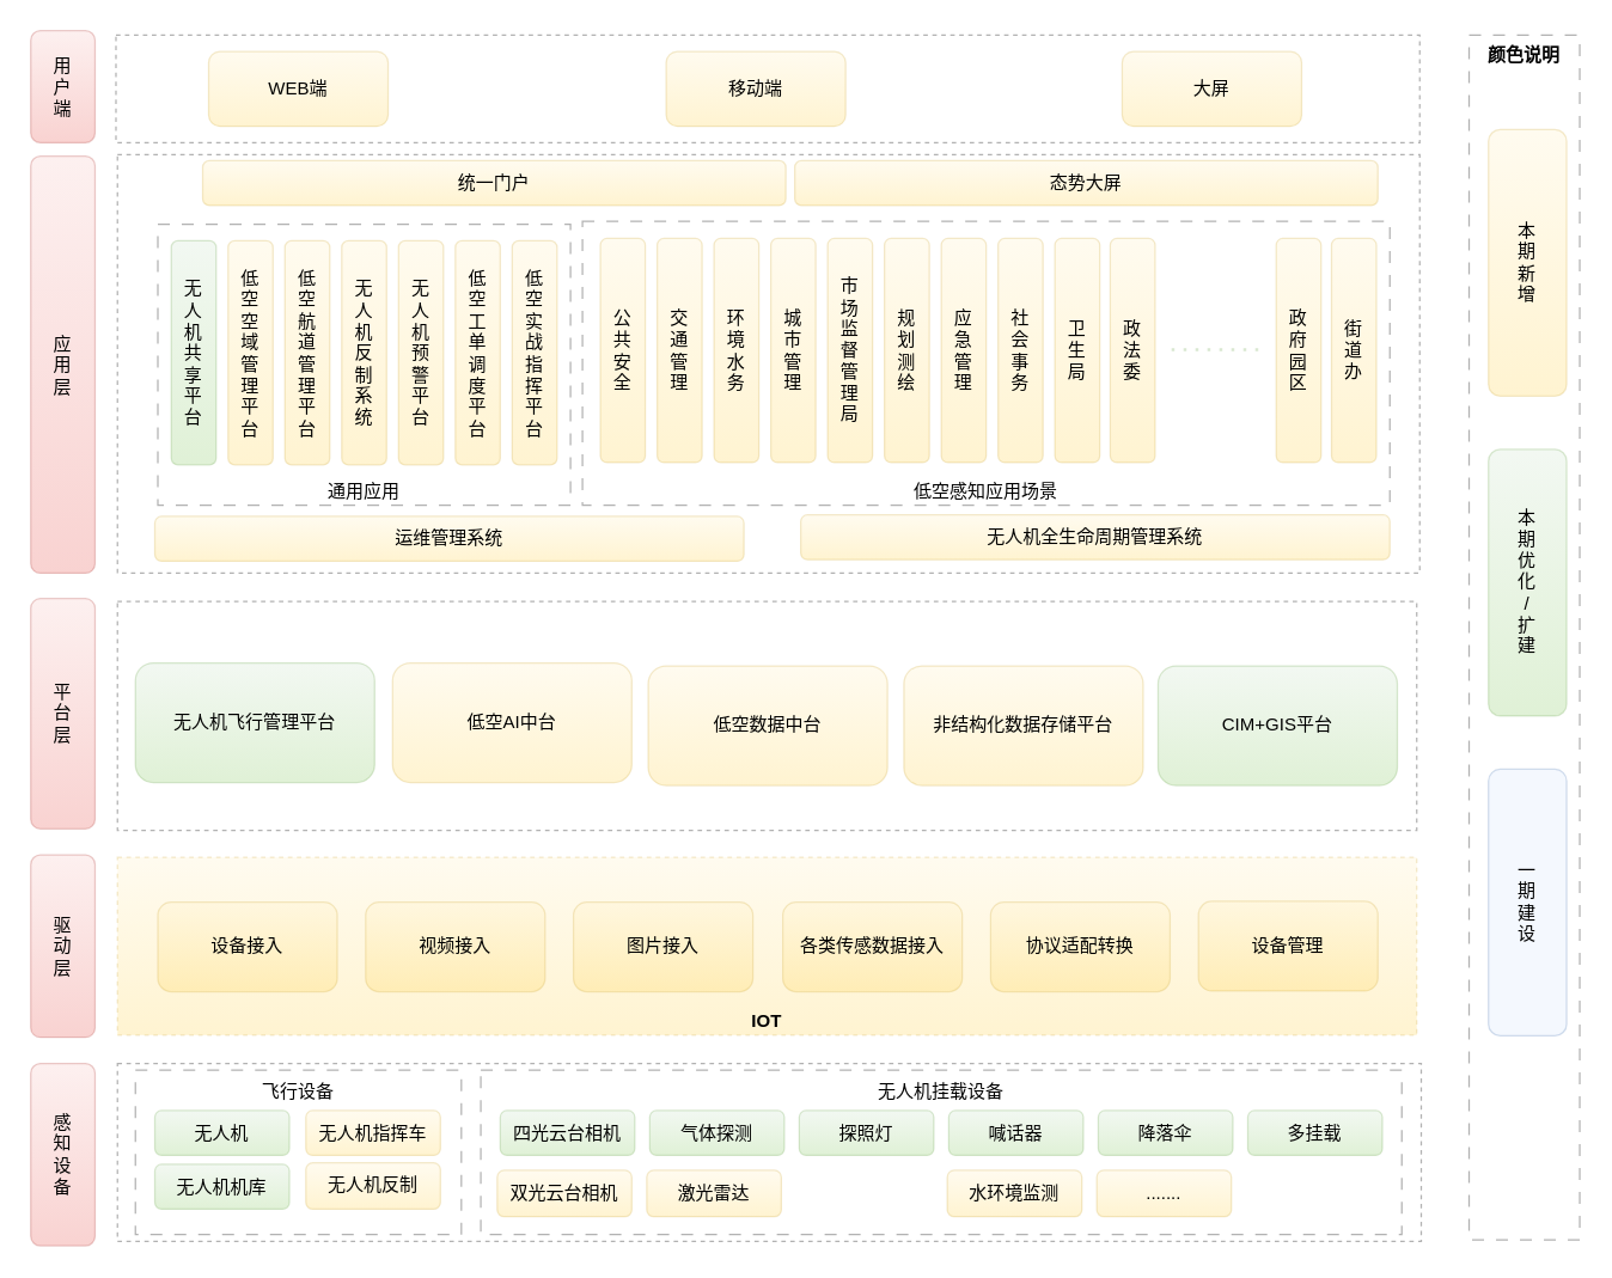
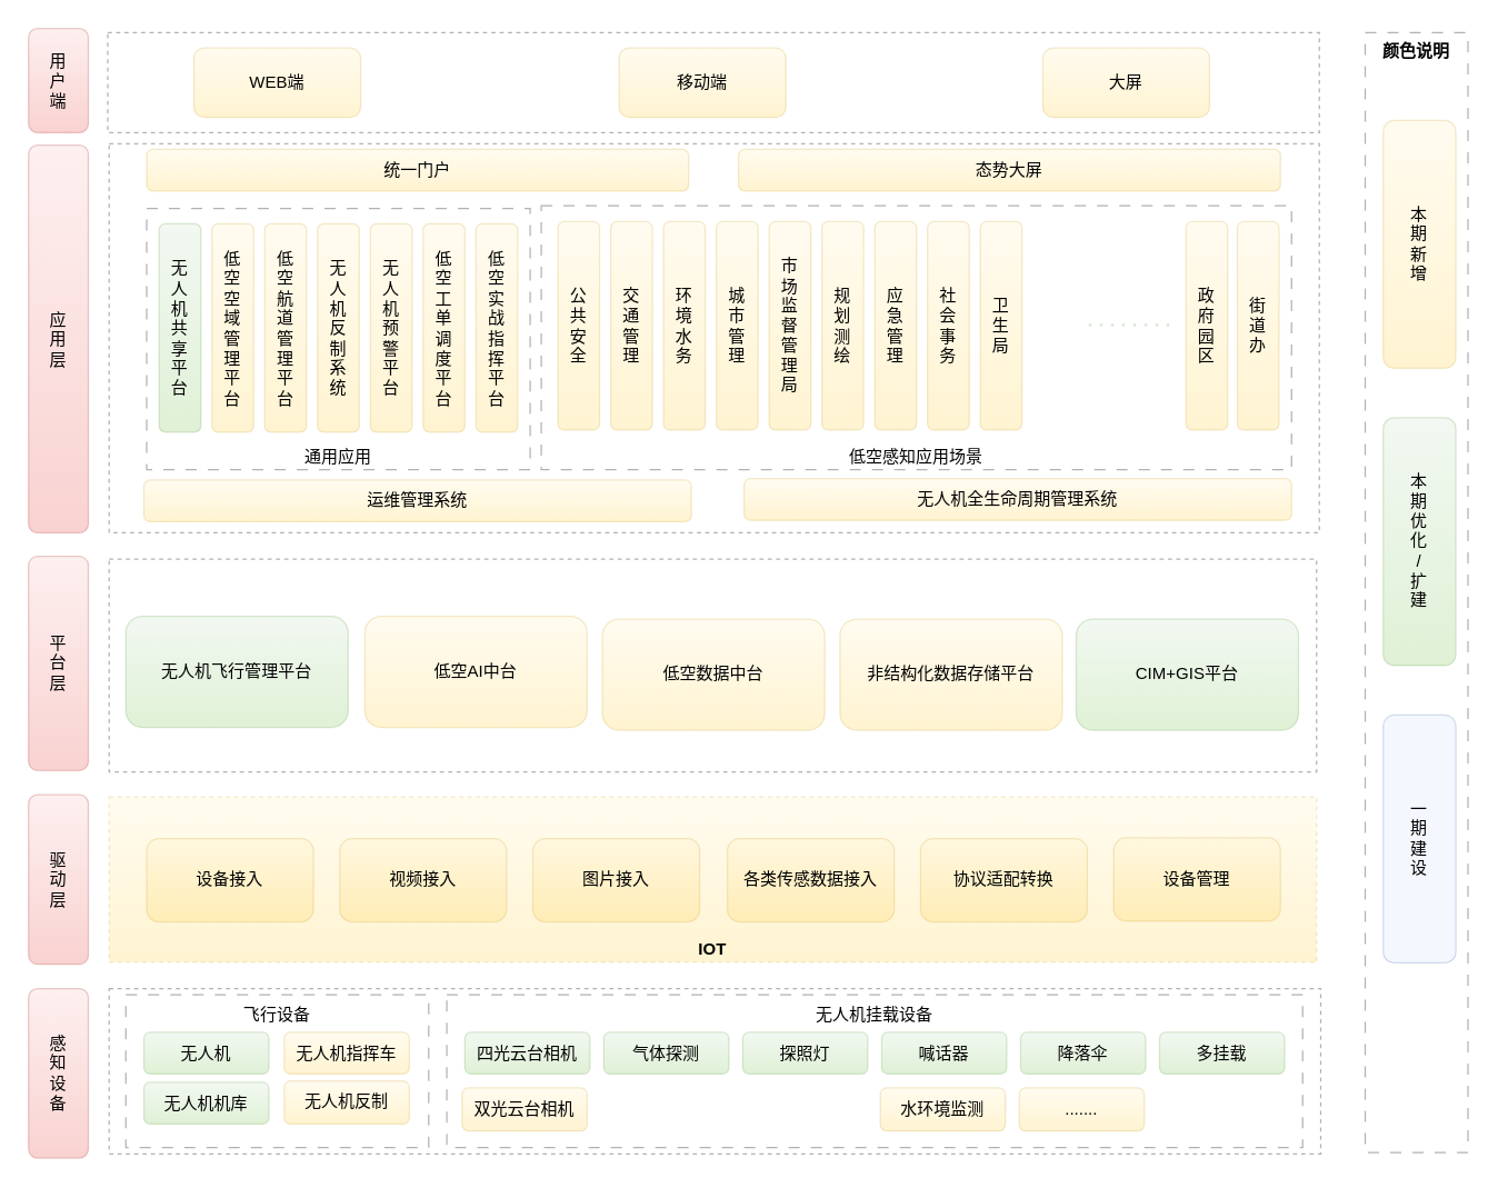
  <mxCell id="0" />
  <mxCell id="1" parent="0" />
  <mxCell id="2" value="" style="rounded=0;whiteSpace=wrap;html=1;verticalAlign=middle;opacity=30;glass=0;dashed=1;" parent="1" vertex="1"><mxGeometry x="78" y="402" width="869" height="153" as="geometry" /></mxCell>
  <mxCell id="3" value="感&lt;br&gt;知&lt;br&gt;设&lt;br&gt;备" style="rounded=1;whiteSpace=wrap;html=1;opacity=30;fillColor=#f8cecc;gradientColor=#ea6b66;strokeColor=#b85450;" parent="1" vertex="1"><mxGeometry x="20" y="711" width="43" height="122" as="geometry" /></mxCell>
  <mxCell id="4" value="" style="rounded=0;whiteSpace=wrap;html=1;glass=0;opacity=30;dashed=1;" parent="1" vertex="1"><mxGeometry x="78" y="711" width="872" height="119" as="geometry" /></mxCell>
  <mxCell id="5" value="驱&lt;br&gt;动&lt;br&gt;层" style="rounded=1;whiteSpace=wrap;html=1;opacity=30;fillColor=#f8cecc;gradientColor=#ea6b66;strokeColor=#b85450;" parent="1" vertex="1"><mxGeometry x="20" y="571.5" width="43" height="122" as="geometry" /></mxCell>
  <mxCell id="6" value="&lt;b&gt;IOT&lt;/b&gt;" style="rounded=0;whiteSpace=wrap;html=1;verticalAlign=bottom;opacity=30;glass=0;dashed=1;fillColor=#fff2cc;strokeColor=#d6b656;gradientColor=#ffd966;" parent="1" vertex="1"><mxGeometry x="78" y="573" width="869" height="119" as="geometry" /></mxCell>
  <mxCell id="7" value="平&lt;br&gt;台&lt;br&gt;层" style="rounded=1;whiteSpace=wrap;html=1;opacity=30;fillColor=#f8cecc;gradientColor=#ea6b66;strokeColor=#b85450;" parent="1" vertex="1"><mxGeometry x="20" y="400" width="43" height="154" as="geometry" /></mxCell>
  <mxCell id="8" value="设备接入" style="rounded=1;whiteSpace=wrap;html=1;opacity=30;fillColor=#fff2cc;gradientColor=#ffd966;strokeColor=#d6b656;" parent="1" vertex="1"><mxGeometry x="105" y="603" width="120" height="60" as="geometry" /></mxCell>
  <mxCell id="9" value="协议适配转换" style="rounded=1;whiteSpace=wrap;html=1;opacity=30;fillColor=#fff2cc;gradientColor=#ffd966;strokeColor=#d6b656;" parent="1" vertex="1"><mxGeometry x="662" y="603" width="120" height="60" as="geometry" /></mxCell>
  <mxCell id="10" value="视频接入" style="rounded=1;whiteSpace=wrap;html=1;opacity=30;fillColor=#fff2cc;gradientColor=#ffd966;strokeColor=#d6b656;" parent="1" vertex="1"><mxGeometry x="244" y="603" width="120" height="60" as="geometry" /></mxCell>
  <mxCell id="11" value="各类传感数据接入" style="rounded=1;whiteSpace=wrap;html=1;opacity=30;fillColor=#fff2cc;gradientColor=#ffd966;strokeColor=#d6b656;" parent="1" vertex="1"><mxGeometry x="523" y="603" width="120" height="60" as="geometry" /></mxCell>
  <mxCell id="12" value="图片接入" style="rounded=1;whiteSpace=wrap;html=1;opacity=30;fillColor=#fff2cc;gradientColor=#ffd966;strokeColor=#d6b656;" parent="1" vertex="1"><mxGeometry x="383" y="603" width="120" height="60" as="geometry" /></mxCell>
  <mxCell id="13" value="设备管理" style="rounded=1;whiteSpace=wrap;html=1;opacity=30;fillColor=#fff2cc;gradientColor=#ffd966;strokeColor=#d6b656;" parent="1" vertex="1"><mxGeometry x="801" y="602.5" width="120" height="60" as="geometry" /></mxCell>
  <mxCell id="14" value="非结构化数据存储平台" style="rounded=1;whiteSpace=wrap;html=1;opacity=30;fillColor=#fff2cc;gradientColor=#ffd966;strokeColor=#d6b656;" parent="1" vertex="1"><mxGeometry x="604" y="445" width="160" height="80" as="geometry" /></mxCell>
  <mxCell id="15" value="无人机飞行管理平台" style="rounded=1;whiteSpace=wrap;html=1;opacity=30;fillColor=#d5e8d4;gradientColor=#97d077;strokeColor=#82b366;" parent="1" vertex="1"><mxGeometry x="90" y="443" width="160" height="80" as="geometry" /></mxCell>
  <mxCell id="16" value="应&lt;br&gt;用&lt;br&gt;层" style="rounded=1;whiteSpace=wrap;html=1;fillColor=#f8cecc;strokeColor=#b85450;opacity=30;gradientColor=#ea6b66;" parent="1" vertex="1"><mxGeometry x="20" y="104" width="43" height="279" as="geometry" /></mxCell>
  <mxCell id="17" value="" style="rounded=0;whiteSpace=wrap;html=1;verticalAlign=middle;opacity=30;fillColor=default;strokeColor=default;glass=0;dashed=1;" parent="1" vertex="1"><mxGeometry x="78" y="103" width="871" height="280" as="geometry" /></mxCell>
- <mxCell id="18" value="统一门户" style="rounded=1;whiteSpace=wrap;html=1;opacity=30;fillColor=#fff2cc;strokeColor=#d6b656;gradientColor=#ffd966;" parent="1" vertex="1"><mxGeometry x="135" y="107" width="390" height="30" as="geometry" /></mxCell>
+ <mxCell id="18" value="统一门户" style="rounded=1;whiteSpace=wrap;html=1;opacity=30;fillColor=#fff2cc;strokeColor=#d6b656;gradientColor=#ffd966;" parent="1" vertex="1"><mxGeometry x="105" y="107" width="390" height="30" as="geometry" /></mxCell>
  <mxCell id="19" value="运维管理系统" style="rounded=1;whiteSpace=wrap;html=1;opacity=30;fillColor=#fff2cc;strokeColor=#d6b656;gradientColor=#ffd966;" parent="1" vertex="1"><mxGeometry x="103" y="345" width="394" height="30" as="geometry" /></mxCell>
  <mxCell id="20" value="低空AI中台" style="rounded=1;whiteSpace=wrap;html=1;opacity=30;fillColor=#fff2cc;gradientColor=#ffd966;strokeColor=#d6b656;" parent="1" vertex="1"><mxGeometry x="262" y="443" width="160" height="80" as="geometry" /></mxCell>
  <mxCell id="21" value="低空数据中台" style="rounded=1;whiteSpace=wrap;html=1;opacity=30;fillColor=#fff2cc;gradientColor=#ffd966;strokeColor=#d6b656;" parent="1" vertex="1"><mxGeometry x="433" y="445" width="160" height="80" as="geometry" /></mxCell>
  <mxCell id="22" value="CIM+GIS平台" style="rounded=1;whiteSpace=wrap;html=1;opacity=30;fillColor=#d5e8d4;gradientColor=#97d077;strokeColor=#82b366;" parent="1" vertex="1"><mxGeometry x="774" y="445" width="160" height="80" as="geometry" /></mxCell>
  <mxCell id="23" value="态势大屏" style="rounded=1;whiteSpace=wrap;html=1;opacity=30;fillColor=#fff2cc;strokeColor=#d6b656;gradientColor=#ffd966;" parent="1" vertex="1"><mxGeometry x="531" y="107" width="390" height="30" as="geometry" /></mxCell>
  <mxCell id="24" value="用&lt;br&gt;户&lt;br&gt;端" style="rounded=1;whiteSpace=wrap;html=1;fillColor=#f8cecc;strokeColor=#b85450;opacity=30;gradientColor=#ea6b66;" parent="1" vertex="1"><mxGeometry x="20" y="20" width="43" height="75" as="geometry" /></mxCell>
  <mxCell id="25" value="" style="rounded=0;whiteSpace=wrap;html=1;glass=0;opacity=30;fillColor=default;strokeColor=default;dashed=1;" parent="1" vertex="1"><mxGeometry x="77" y="23" width="872" height="72" as="geometry" /></mxCell>
  <mxCell id="26" value="WEB端" style="rounded=1;whiteSpace=wrap;html=1;opacity=30;fillColor=#fff2cc;strokeColor=#d6b656;gradientColor=#ffd966;" parent="1" vertex="1"><mxGeometry x="139" y="34" width="120" height="50" as="geometry" /></mxCell>
  <mxCell id="27" value="移动端" style="rounded=1;whiteSpace=wrap;html=1;opacity=30;fillColor=#fff2cc;strokeColor=#d6b656;gradientColor=#ffd966;" parent="1" vertex="1"><mxGeometry x="445" y="34" width="120" height="50" as="geometry" /></mxCell>
  <mxCell id="28" value="大屏" style="rounded=1;whiteSpace=wrap;html=1;opacity=30;fillColor=#fff2cc;strokeColor=#d6b656;gradientColor=#ffd966;" parent="1" vertex="1"><mxGeometry x="750" y="34" width="120" height="50" as="geometry" /></mxCell>
  <mxCell id="29" value="" style="group" parent="1" vertex="1" connectable="0"><mxGeometry x="105" y="149.5" width="276" height="188" as="geometry" /></mxCell>
  <mxCell id="30" value="通用应用" style="rounded=0;whiteSpace=wrap;html=1;opacity=30;verticalAlign=bottom;dashed=1;dashPattern=8 8;" parent="29" vertex="1"><mxGeometry width="276" height="188" as="geometry" /></mxCell>
  <mxCell id="31" value="低&lt;br&gt;空&lt;br&gt;空&lt;br&gt;域&lt;br&gt;管&lt;br&gt;理&lt;br&gt;平&lt;br&gt;台" style="rounded=1;whiteSpace=wrap;html=1;opacity=30;fillColor=#fff2cc;strokeColor=#d6b656;gradientColor=#ffd966;" parent="29" vertex="1"><mxGeometry x="47" y="11" width="30" height="150" as="geometry" /></mxCell>
  <mxCell id="32" value="低&lt;br&gt;空&lt;br&gt;航&lt;br&gt;道&lt;br&gt;管&lt;br&gt;理&lt;br&gt;平&lt;br&gt;台" style="rounded=1;whiteSpace=wrap;html=1;opacity=30;fillColor=#fff2cc;strokeColor=#d6b656;gradientColor=#ffd966;" parent="29" vertex="1"><mxGeometry x="85" y="11" width="30" height="150" as="geometry" /></mxCell>
  <mxCell id="33" value="无&lt;br&gt;人&lt;br&gt;机&lt;br&gt;反&lt;br&gt;制&lt;br&gt;系&lt;br&gt;统" style="rounded=1;whiteSpace=wrap;html=1;opacity=30;fillColor=#fff2cc;strokeColor=#d6b656;gradientColor=#ffd966;" parent="29" vertex="1"><mxGeometry x="123" y="11" width="30" height="150" as="geometry" /></mxCell>
  <mxCell id="34" value="无&lt;br&gt;人&lt;br&gt;机&lt;br&gt;预&lt;br&gt;警&lt;br&gt;平&lt;br&gt;台" style="rounded=1;whiteSpace=wrap;html=1;opacity=30;fillColor=#fff2cc;strokeColor=#d6b656;gradientColor=#ffd966;" parent="29" vertex="1"><mxGeometry x="161" y="11" width="30" height="150" as="geometry" /></mxCell>
  <mxCell id="35" value="无&lt;br&gt;人&lt;br&gt;机&lt;br&gt;共&lt;br&gt;享&lt;br&gt;平&lt;br&gt;台" style="rounded=1;whiteSpace=wrap;html=1;opacity=30;fillColor=#d5e8d4;strokeColor=#82b366;gradientColor=#97d077;" parent="29" vertex="1"><mxGeometry x="9" y="11" width="30" height="150" as="geometry" /></mxCell>
  <mxCell id="36" value="低&lt;br&gt;空&lt;br&gt;工&lt;br&gt;单&lt;br&gt;调&lt;br&gt;度&lt;br&gt;平&lt;br&gt;台" style="rounded=1;whiteSpace=wrap;html=1;opacity=30;fillColor=#fff2cc;strokeColor=#d6b656;gradientColor=#ffd966;" parent="29" vertex="1"><mxGeometry x="199" y="11" width="30" height="150" as="geometry" /></mxCell>
  <mxCell id="37" value="低&lt;br&gt;空&lt;br&gt;实&lt;br&gt;战&lt;br&gt;指&lt;br&gt;挥&lt;br&gt;平&lt;br&gt;台" style="rounded=1;whiteSpace=wrap;html=1;opacity=30;fillColor=#fff2cc;strokeColor=#d6b656;gradientColor=#ffd966;" parent="29" vertex="1"><mxGeometry x="237" y="11" width="30" height="150" as="geometry" /></mxCell>
  <mxCell id="38" value="" style="group" parent="1" vertex="1" connectable="0"><mxGeometry x="389" y="147.5" width="540" height="190" as="geometry" /></mxCell>
  <mxCell id="39" value="低空感知应用场景" style="rounded=0;whiteSpace=wrap;html=1;opacity=30;verticalAlign=bottom;dashed=1;dashPattern=8 8;" parent="38" vertex="1"><mxGeometry width="540" height="190" as="geometry" /></mxCell>
  <mxCell id="40" value="交&lt;br&gt;通&lt;br&gt;管&lt;br&gt;理" style="rounded=1;whiteSpace=wrap;html=1;opacity=30;fillColor=#fff2cc;strokeColor=#d6b656;gradientColor=#ffd966;" parent="38" vertex="1"><mxGeometry x="50" y="11.5" width="30" height="150" as="geometry" /></mxCell>
  <mxCell id="41" value="环&lt;br&gt;境&lt;br&gt;水&lt;br&gt;务" style="rounded=1;whiteSpace=wrap;html=1;opacity=30;fillColor=#fff2cc;strokeColor=#d6b656;gradientColor=#ffd966;" parent="38" vertex="1"><mxGeometry x="88" y="11.5" width="30" height="150" as="geometry" /></mxCell>
  <mxCell id="42" value="城&lt;br&gt;市&lt;br&gt;管&lt;br&gt;理" style="rounded=1;whiteSpace=wrap;html=1;opacity=30;fillColor=#fff2cc;strokeColor=#d6b656;gradientColor=#ffd966;" parent="38" vertex="1"><mxGeometry x="126" y="11.5" width="30" height="150" as="geometry" /></mxCell>
  <mxCell id="43" value="市&lt;br&gt;场&lt;br&gt;监&lt;br&gt;督&lt;br&gt;管&lt;br&gt;理&lt;br&gt;局" style="rounded=1;whiteSpace=wrap;html=1;opacity=30;fillColor=#fff2cc;strokeColor=#d6b656;gradientColor=#ffd966;" parent="38" vertex="1"><mxGeometry x="164" y="11.5" width="30" height="150" as="geometry" /></mxCell>
  <mxCell id="44" value="公&lt;br&gt;共&lt;br&gt;安&lt;br&gt;全" style="rounded=1;whiteSpace=wrap;html=1;opacity=30;fillColor=#fff2cc;strokeColor=#d6b656;gradientColor=#ffd966;" parent="38" vertex="1"><mxGeometry x="12" y="11.5" width="30" height="150" as="geometry" /></mxCell>
  <mxCell id="45" value="应&lt;br&gt;急&lt;br&gt;管&lt;br&gt;理" style="rounded=1;whiteSpace=wrap;html=1;opacity=30;fillColor=#fff2cc;strokeColor=#d6b656;gradientColor=#ffd966;" parent="38" vertex="1"><mxGeometry x="240" y="11.5" width="30" height="150" as="geometry" /></mxCell>
  <mxCell id="46" value="社&lt;br&gt;会&lt;br&gt;事&lt;br&gt;务" style="rounded=1;whiteSpace=wrap;html=1;opacity=30;fillColor=#fff2cc;strokeColor=#d6b656;gradientColor=#ffd966;" parent="38" vertex="1"><mxGeometry x="278" y="11.5" width="30" height="150" as="geometry" /></mxCell>
  <mxCell id="47" value="卫&lt;br&gt;生&lt;br&gt;局" style="rounded=1;whiteSpace=wrap;html=1;opacity=30;fillColor=#fff2cc;strokeColor=#d6b656;gradientColor=#ffd966;" parent="38" vertex="1"><mxGeometry x="316" y="11.5" width="30" height="150" as="geometry" /></mxCell>
  <mxCell id="48" value="政&lt;br&gt;府&lt;br&gt;园&lt;br&gt;区" style="rounded=1;whiteSpace=wrap;html=1;opacity=30;fillColor=#fff2cc;strokeColor=#d6b656;gradientColor=#ffd966;" parent="38" vertex="1"><mxGeometry x="464" y="11.5" width="30" height="150" as="geometry" /></mxCell>
  <mxCell id="49" value="规&lt;br&gt;划&lt;br&gt;测&lt;br&gt;绘" style="rounded=1;whiteSpace=wrap;html=1;opacity=30;fillColor=#fff2cc;strokeColor=#d6b656;gradientColor=#ffd966;" parent="38" vertex="1"><mxGeometry x="202" y="11.5" width="30" height="150" as="geometry" /></mxCell>
  <mxCell id="50" value="街&lt;br&gt;道&lt;br&gt;办" style="rounded=1;whiteSpace=wrap;html=1;opacity=30;fillColor=#fff2cc;strokeColor=#d6b656;gradientColor=#ffd966;" parent="38" vertex="1"><mxGeometry x="501" y="11.5" width="30" height="150" as="geometry" /></mxCell>
  <mxCell id="51" value="" style="endArrow=none;dashed=1;html=1;dashPattern=1 3;strokeWidth=2;rounded=1;fillColor=#d5e8d4;strokeColor=#82b366;fontSize=12;opacity=30;gradientColor=#97d077;" parent="38" edge="1"><mxGeometry width="50" height="50" relative="1" as="geometry"><mxPoint x="394" y="86" as="sourcePoint" /><mxPoint x="453" y="86" as="targetPoint" /></mxGeometry></mxCell>
- <mxCell id="52" value="政&lt;br&gt;法&lt;br&gt;委" style="rounded=1;whiteSpace=wrap;html=1;opacity=30;fillColor=#fff2cc;strokeColor=#d6b656;gradientColor=#ffd966;" parent="38" vertex="1"><mxGeometry x="353" y="11.5" width="30" height="150" as="geometry" /></mxCell>
  <mxCell id="53" value="飞行设备" style="rounded=0;whiteSpace=wrap;html=1;opacity=30;verticalAlign=top;dashed=1;dashPattern=8 8;" parent="1" vertex="1"><mxGeometry x="90" y="715.5" width="218" height="110" as="geometry" /></mxCell>
  <mxCell id="54" value="无人机" style="rounded=1;whiteSpace=wrap;html=1;opacity=30;fillColor=#d5e8d4;strokeColor=#82b366;gradientColor=#97d077;" parent="1" vertex="1"><mxGeometry x="103" y="742.5" width="90" height="30" as="geometry" /></mxCell>
  <mxCell id="55" value="无人机机库" style="rounded=1;whiteSpace=wrap;html=1;opacity=30;fillColor=#d5e8d4;strokeColor=#82b366;gradientColor=#97d077;" parent="1" vertex="1"><mxGeometry x="103" y="778.5" width="90" height="30" as="geometry" /></mxCell>
  <mxCell id="56" value="无人机指挥车" style="rounded=1;whiteSpace=wrap;html=1;opacity=30;fillColor=#fff2cc;strokeColor=#d6b656;gradientColor=#ffd966;" parent="1" vertex="1"><mxGeometry x="204" y="742.5" width="90" height="30" as="geometry" /></mxCell>
  <mxCell id="57" value="无人机反制" style="rounded=1;whiteSpace=wrap;html=1;opacity=30;fillColor=#fff2cc;strokeColor=#d6b656;gradientColor=#ffd966;" parent="1" vertex="1"><mxGeometry x="204" y="777.5" width="90" height="31" as="geometry" /></mxCell>
  <mxCell id="58" value="无人机挂载设备" style="rounded=0;whiteSpace=wrap;html=1;opacity=30;verticalAlign=top;dashed=1;dashPattern=8 8;" parent="1" vertex="1"><mxGeometry x="321" y="715.5" width="616" height="110" as="geometry" /></mxCell>
  <mxCell id="59" value="四光云台相机" style="rounded=1;whiteSpace=wrap;html=1;opacity=30;fillColor=#d5e8d4;strokeColor=#82b366;gradientColor=#97d077;" parent="1" vertex="1"><mxGeometry x="334" y="742.5" width="90" height="30" as="geometry" /></mxCell>
  <mxCell id="60" value="气体探测" style="rounded=1;whiteSpace=wrap;html=1;opacity=30;fillColor=#d5e8d4;strokeColor=#82b366;gradientColor=#97d077;" parent="1" vertex="1"><mxGeometry x="434" y="742.5" width="90" height="30" as="geometry" /></mxCell>
  <mxCell id="61" value="探照灯" style="rounded=1;whiteSpace=wrap;html=1;opacity=30;fillColor=#d5e8d4;strokeColor=#82b366;gradientColor=#97d077;" parent="1" vertex="1"><mxGeometry x="534" y="742.5" width="90" height="30" as="geometry" /></mxCell>
  <mxCell id="62" value="喊话器" style="rounded=1;whiteSpace=wrap;html=1;opacity=30;fillColor=#d5e8d4;strokeColor=#82b366;gradientColor=#97d077;" parent="1" vertex="1"><mxGeometry x="634" y="742.5" width="90" height="30" as="geometry" /></mxCell>
  <mxCell id="63" value="降落伞" style="rounded=1;whiteSpace=wrap;html=1;opacity=30;fillColor=#d5e8d4;strokeColor=#82b366;gradientColor=#97d077;" parent="1" vertex="1"><mxGeometry x="734" y="742.5" width="90" height="30" as="geometry" /></mxCell>
  <mxCell id="64" value="多挂载" style="rounded=1;whiteSpace=wrap;html=1;opacity=30;fillColor=#d5e8d4;strokeColor=#82b366;gradientColor=#97d077;" parent="1" vertex="1"><mxGeometry x="834" y="742.5" width="90" height="30" as="geometry" /></mxCell>
  <mxCell id="65" value="双光云台相机" style="rounded=1;whiteSpace=wrap;html=1;opacity=30;fillColor=#fff2cc;strokeColor=#d6b656;gradientColor=#ffd966;" parent="1" vertex="1"><mxGeometry x="332" y="782.5" width="90" height="31" as="geometry" /></mxCell>
- <mxCell id="66" value="激光雷达" style="rounded=1;whiteSpace=wrap;html=1;opacity=30;fillColor=#fff2cc;strokeColor=#d6b656;gradientColor=#ffd966;" parent="1" vertex="1"><mxGeometry x="432" y="782.5" width="90" height="31" as="geometry" /></mxCell>
  <mxCell id="67" value="水环境监测" style="rounded=1;whiteSpace=wrap;html=1;opacity=30;fillColor=#fff2cc;strokeColor=#d6b656;gradientColor=#ffd966;" parent="1" vertex="1"><mxGeometry x="633" y="782.5" width="90" height="31" as="geometry" /></mxCell>
  <mxCell id="68" value="......." style="rounded=1;whiteSpace=wrap;html=1;opacity=30;fillColor=#fff2cc;strokeColor=#d6b656;gradientColor=#ffd966;" parent="1" vertex="1"><mxGeometry x="733" y="782.5" width="90" height="31" as="geometry" /></mxCell>
  <mxCell id="69" value="颜色说明" style="rounded=0;whiteSpace=wrap;html=1;dashed=1;dashPattern=8 8;opacity=30;verticalAlign=top;movable=1;resizable=1;rotatable=1;deletable=1;editable=1;locked=0;connectable=1;gradientColor=none;fontStyle=1" parent="1" vertex="1"><mxGeometry x="982" y="23" width="74.0" height="806" as="geometry" /></mxCell>
  <mxCell id="70" value="本&lt;br&gt;期&lt;br&gt;新&lt;br&gt;增" style="rounded=1;whiteSpace=wrap;html=1;opacity=30;fillColor=#fff2cc;strokeColor=#d6b656;gradientColor=#ffd966;container=0;" parent="1" vertex="1"><mxGeometry x="994.984" y="86.195" width="52.235" height="178.319" as="geometry" /></mxCell>
  <mxCell id="71" value="一&lt;br&gt;期&lt;br&gt;建&lt;br&gt;设" style="rounded=1;whiteSpace=wrap;html=1;opacity=30;fillColor=#dae8fc;strokeColor=#6c8ebf;" parent="1" vertex="1"><mxGeometry x="994.984" y="514.159" width="52.235" height="178.319" as="geometry" /></mxCell>
  <mxCell id="72" value="本&lt;br&gt;期&lt;br&gt;优&lt;br&gt;化&lt;br&gt;/&lt;br&gt;扩&lt;br&gt;建" style="rounded=1;whiteSpace=wrap;html=1;opacity=30;fillColor=#d5e8d4;strokeColor=#82b366;gradientColor=#97d077;" parent="1" vertex="1"><mxGeometry x="994.984" y="300.177" width="52.235" height="178.319" as="geometry" /></mxCell>
  <mxCell id="73" value="无人机全生命周期管理系统" style="rounded=1;whiteSpace=wrap;html=1;opacity=30;fillColor=#fff2cc;strokeColor=#d6b656;gradientColor=#ffd966;" vertex="1" parent="1"><mxGeometry x="535" y="344" width="394" height="30" as="geometry" /></mxCell>
